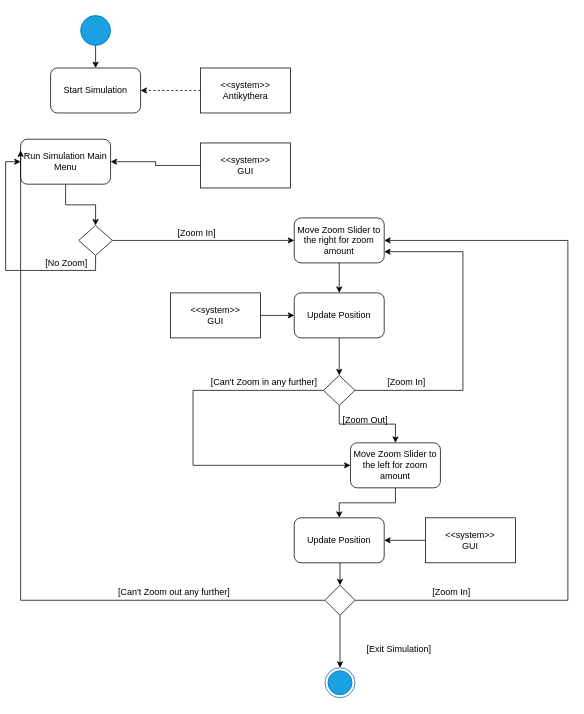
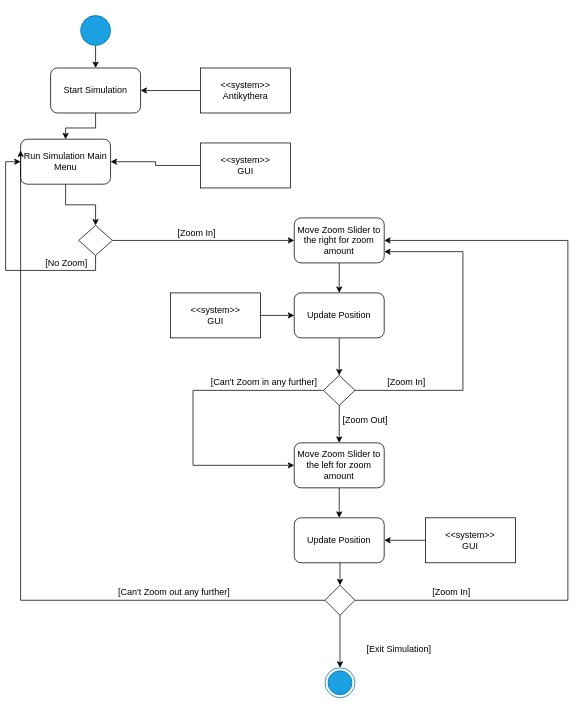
  <mxCell id="0" />
  <mxCell id="1" parent="0" />
  <mxCell id="2" style="edgeStyle=orthogonalEdgeStyle;rounded=0;orthogonalLoop=1;jettySize=auto;html=1;exitX=0.5;exitY=1;exitDx=0;exitDy=0;entryX=0.5;entryY=0;entryDx=0;entryDy=0;" edge="1" parent="1" source="3" target="5"><mxGeometry relative="1" as="geometry" /></mxCell>
  <mxCell id="3" value="" style="ellipse;whiteSpace=wrap;html=1;aspect=fixed;fillColor=#1ba1e2;strokeColor=#006EAF;fontColor=#ffffff;" vertex="1" parent="1"><mxGeometry x="100" y="20" width="40" height="40" as="geometry" /></mxCell>
+ <mxCell id="4" style="edgeStyle=orthogonalEdgeStyle;rounded=0;orthogonalLoop=1;jettySize=auto;html=1;exitX=0.5;exitY=1;exitDx=0;exitDy=0;entryX=0.5;entryY=0;entryDx=0;entryDy=0;" edge="1" parent="1" source="5" target="9"><mxGeometry relative="1" as="geometry" /></mxCell>
  <mxCell id="5" value="Start Simulation" style="rounded=1;whiteSpace=wrap;html=1;" vertex="1" parent="1"><mxGeometry x="60" y="90" width="120" height="60" as="geometry" /></mxCell>
- <mxCell id="6" style="edgeStyle=orthogonalEdgeStyle;rounded=0;orthogonalLoop=1;jettySize=auto;html=1;exitX=0;exitY=0.5;exitDx=0;exitDy=0;entryX=1;entryY=0.5;entryDx=0;entryDy=0;dashed=1;" edge="1" parent="1" source="7" target="5"><mxGeometry relative="1" as="geometry" /></mxCell>
+ <mxCell id="6" style="edgeStyle=orthogonalEdgeStyle;rounded=0;orthogonalLoop=1;jettySize=auto;html=1;exitX=0;exitY=0.5;exitDx=0;exitDy=0;entryX=1;entryY=0.5;entryDx=0;entryDy=0;" edge="1" parent="1" source="7" target="5"><mxGeometry relative="1" as="geometry" /></mxCell>
  <mxCell id="7" value="&amp;lt;&amp;lt;system&amp;gt;&amp;gt;&lt;br&gt;Antikythera" style="rounded=0;whiteSpace=wrap;html=1;" vertex="1" parent="1"><mxGeometry x="260" y="90" width="120" height="60" as="geometry" /></mxCell>
  <mxCell id="8" style="edgeStyle=orthogonalEdgeStyle;rounded=0;orthogonalLoop=1;jettySize=auto;html=1;exitX=0.5;exitY=1;exitDx=0;exitDy=0;entryX=0.5;entryY=0;entryDx=0;entryDy=0;" edge="1" parent="1" source="9" target="14"><mxGeometry relative="1" as="geometry" /></mxCell>
  <mxCell id="9" value="Run Simulation Main Menu" style="rounded=1;whiteSpace=wrap;html=1;" vertex="1" parent="1"><mxGeometry x="20" y="185" width="120" height="60" as="geometry" /></mxCell>
  <mxCell id="10" style="edgeStyle=orthogonalEdgeStyle;rounded=0;orthogonalLoop=1;jettySize=auto;html=1;exitX=0;exitY=0.5;exitDx=0;exitDy=0;entryX=1;entryY=0.5;entryDx=0;entryDy=0;" edge="1" parent="1" source="11" target="9"><mxGeometry relative="1" as="geometry" /></mxCell>
  <mxCell id="11" value="&amp;lt;&amp;lt;system&amp;gt;&amp;gt;&lt;br&gt;GUI" style="rounded=0;whiteSpace=wrap;html=1;" vertex="1" parent="1"><mxGeometry x="260" y="190" width="120" height="60" as="geometry" /></mxCell>
  <mxCell id="12" style="edgeStyle=orthogonalEdgeStyle;rounded=0;orthogonalLoop=1;jettySize=auto;html=1;exitX=1;exitY=0.5;exitDx=0;exitDy=0;entryX=0;entryY=0.5;entryDx=0;entryDy=0;" edge="1" parent="1" source="14" target="16"><mxGeometry relative="1" as="geometry" /></mxCell>
  <mxCell id="13" style="edgeStyle=orthogonalEdgeStyle;rounded=0;orthogonalLoop=1;jettySize=auto;html=1;exitX=0.5;exitY=1;exitDx=0;exitDy=0;entryX=0;entryY=0.5;entryDx=0;entryDy=0;" edge="1" parent="1" source="14" target="9"><mxGeometry relative="1" as="geometry" /></mxCell>
  <mxCell id="14" value="" style="rhombus;whiteSpace=wrap;html=1;" vertex="1" parent="1"><mxGeometry x="97.5" y="300" width="45" height="40" as="geometry" /></mxCell>
  <mxCell id="15" style="edgeStyle=orthogonalEdgeStyle;rounded=0;orthogonalLoop=1;jettySize=auto;html=1;exitX=0.5;exitY=1;exitDx=0;exitDy=0;entryX=0.5;entryY=0;entryDx=0;entryDy=0;" edge="1" parent="1" source="16" target="20"><mxGeometry relative="1" as="geometry" /></mxCell>
  <mxCell id="16" value="Move Zoom Slider to the right for zoom amount" style="rounded=1;whiteSpace=wrap;html=1;" vertex="1" parent="1"><mxGeometry x="385" y="290" width="120" height="60" as="geometry" /></mxCell>
  <mxCell id="17" value="[Zoom In]" style="text;html=1;strokeColor=none;fillColor=none;align=center;verticalAlign=middle;whiteSpace=wrap;rounded=0;" vertex="1" parent="1"><mxGeometry x="220" y="300" width="70" height="20" as="geometry" /></mxCell>
  <mxCell id="18" value="[No Zoom]" style="text;html=1;strokeColor=none;fillColor=none;align=center;verticalAlign=middle;whiteSpace=wrap;rounded=0;" vertex="1" parent="1"><mxGeometry x="50" y="340" width="62.5" height="20" as="geometry" /></mxCell>
  <mxCell id="19" style="edgeStyle=orthogonalEdgeStyle;rounded=0;orthogonalLoop=1;jettySize=auto;html=1;exitX=0.5;exitY=1;exitDx=0;exitDy=0;entryX=0.5;entryY=0;entryDx=0;entryDy=0;" edge="1" parent="1" source="20" target="26"><mxGeometry relative="1" as="geometry" /></mxCell>
  <mxCell id="20" value="Update Position" style="rounded=1;whiteSpace=wrap;html=1;" vertex="1" parent="1"><mxGeometry x="385" y="390" width="120" height="60" as="geometry" /></mxCell>
  <mxCell id="21" style="edgeStyle=orthogonalEdgeStyle;rounded=0;orthogonalLoop=1;jettySize=auto;html=1;exitX=1;exitY=0.5;exitDx=0;exitDy=0;entryX=0;entryY=0.5;entryDx=0;entryDy=0;" edge="1" parent="1" source="22" target="20"><mxGeometry relative="1" as="geometry" /></mxCell>
  <mxCell id="22" value="&amp;lt;&amp;lt;system&amp;gt;&amp;gt;&lt;br&gt;GUI" style="rounded=0;whiteSpace=wrap;html=1;" vertex="1" parent="1"><mxGeometry x="220" y="390" width="120" height="60" as="geometry" /></mxCell>
  <mxCell id="23" style="edgeStyle=orthogonalEdgeStyle;rounded=0;orthogonalLoop=1;jettySize=auto;html=1;exitX=1;exitY=0.5;exitDx=0;exitDy=0;entryX=1;entryY=0.75;entryDx=0;entryDy=0;" edge="1" parent="1" source="26" target="16"><mxGeometry relative="1" as="geometry"><mxPoint x="540" y="320" as="targetPoint" /><Array as="points"><mxPoint x="610" y="520" /><mxPoint x="610" y="335" /></Array></mxGeometry></mxCell>
  <mxCell id="24" style="edgeStyle=orthogonalEdgeStyle;rounded=0;orthogonalLoop=1;jettySize=auto;html=1;exitX=0.5;exitY=1;exitDx=0;exitDy=0;" edge="1" parent="1" source="26" target="29"><mxGeometry relative="1" as="geometry" /></mxCell>
  <mxCell id="25" style="edgeStyle=orthogonalEdgeStyle;rounded=0;orthogonalLoop=1;jettySize=auto;html=1;exitX=0;exitY=0.5;exitDx=0;exitDy=0;entryX=0;entryY=0.5;entryDx=0;entryDy=0;" edge="1" parent="1" source="26" target="29"><mxGeometry relative="1" as="geometry"><Array as="points"><mxPoint x="250" y="520" /><mxPoint x="250" y="620" /></Array></mxGeometry></mxCell>
  <mxCell id="26" value="" style="rhombus;whiteSpace=wrap;html=1;" vertex="1" parent="1"><mxGeometry x="424" y="500" width="42" height="40" as="geometry" /></mxCell>
  <mxCell id="27" value="[Zoom In]" style="text;html=1;strokeColor=none;fillColor=none;align=center;verticalAlign=middle;whiteSpace=wrap;rounded=0;" vertex="1" parent="1"><mxGeometry x="505" y="500" width="60" height="20" as="geometry" /></mxCell>
  <mxCell id="28" style="edgeStyle=orthogonalEdgeStyle;rounded=0;orthogonalLoop=1;jettySize=auto;html=1;exitX=0.5;exitY=1;exitDx=0;exitDy=0;entryX=0.5;entryY=0;entryDx=0;entryDy=0;" edge="1" parent="1" source="29" target="32"><mxGeometry relative="1" as="geometry" /></mxCell>
- <mxCell id="29" value="&lt;span&gt;Move Zoom Slider to the left for zoom amount&lt;/span&gt;" style="rounded=1;whiteSpace=wrap;html=1;" vertex="1" parent="1"><mxGeometry x="460" y="590" width="120" height="60" as="geometry" /></mxCell>
+ <mxCell id="29" value="&lt;span&gt;Move Zoom Slider to the left for zoom amount&lt;/span&gt;" style="rounded=1;whiteSpace=wrap;html=1;" vertex="1" parent="1"><mxGeometry x="385" y="590" width="120" height="60" as="geometry" /></mxCell>
  <mxCell id="30" value="[Zoom Out]" style="text;html=1;strokeColor=none;fillColor=none;align=center;verticalAlign=middle;whiteSpace=wrap;rounded=0;" vertex="1" parent="1"><mxGeometry x="440" y="550" width="80" height="20" as="geometry" /></mxCell>
  <mxCell id="31" style="edgeStyle=orthogonalEdgeStyle;rounded=0;orthogonalLoop=1;jettySize=auto;html=1;exitX=0.5;exitY=1;exitDx=0;exitDy=0;entryX=0.5;entryY=0;entryDx=0;entryDy=0;" edge="1" parent="1" source="32" target="38"><mxGeometry relative="1" as="geometry" /></mxCell>
  <mxCell id="32" value="Update Position" style="rounded=1;whiteSpace=wrap;html=1;" vertex="1" parent="1"><mxGeometry x="385" y="690" width="120" height="60" as="geometry" /></mxCell>
  <mxCell id="33" style="edgeStyle=orthogonalEdgeStyle;rounded=0;orthogonalLoop=1;jettySize=auto;html=1;entryX=1;entryY=0.5;entryDx=0;entryDy=0;" edge="1" parent="1" source="34" target="32"><mxGeometry relative="1" as="geometry" /></mxCell>
  <mxCell id="34" value="&amp;lt;&amp;lt;system&amp;gt;&amp;gt;&lt;br&gt;GUI" style="rounded=0;whiteSpace=wrap;html=1;" vertex="1" parent="1"><mxGeometry x="560" y="690" width="120" height="60" as="geometry" /></mxCell>
  <mxCell id="35" style="edgeStyle=orthogonalEdgeStyle;rounded=0;orthogonalLoop=1;jettySize=auto;html=1;exitX=0;exitY=0.5;exitDx=0;exitDy=0;entryX=0;entryY=0.25;entryDx=0;entryDy=0;" edge="1" parent="1" source="38" target="9"><mxGeometry relative="1" as="geometry"><Array as="points"><mxPoint x="20" y="800" /><mxPoint x="20" y="205" /></Array></mxGeometry></mxCell>
  <mxCell id="36" style="edgeStyle=orthogonalEdgeStyle;rounded=0;orthogonalLoop=1;jettySize=auto;html=1;exitX=1;exitY=0.5;exitDx=0;exitDy=0;entryX=1;entryY=0.5;entryDx=0;entryDy=0;" edge="1" parent="1" source="38" target="16"><mxGeometry relative="1" as="geometry"><mxPoint x="590" y="290" as="targetPoint" /><Array as="points"><mxPoint x="750" y="800" /><mxPoint x="750" y="320" /></Array></mxGeometry></mxCell>
  <mxCell id="37" style="edgeStyle=orthogonalEdgeStyle;rounded=0;orthogonalLoop=1;jettySize=auto;html=1;exitX=0.5;exitY=1;exitDx=0;exitDy=0;entryX=0.5;entryY=0;entryDx=0;entryDy=0;" edge="1" parent="1" source="38" target="42"><mxGeometry relative="1" as="geometry" /></mxCell>
  <mxCell id="38" value="" style="rhombus;whiteSpace=wrap;html=1;" vertex="1" parent="1"><mxGeometry x="426" y="780" width="40" height="40" as="geometry" /></mxCell>
  <mxCell id="39" value="[Can't Zoom in any further]" style="text;html=1;strokeColor=none;fillColor=none;align=center;verticalAlign=middle;whiteSpace=wrap;rounded=0;" vertex="1" parent="1"><mxGeometry x="260" y="500" width="170" height="20" as="geometry" /></mxCell>
  <mxCell id="40" value="[Can't Zoom out any further]" style="text;html=1;strokeColor=none;fillColor=none;align=center;verticalAlign=middle;whiteSpace=wrap;rounded=0;" vertex="1" parent="1"><mxGeometry x="140" y="780" width="170" height="20" as="geometry" /></mxCell>
  <mxCell id="41" value="[Zoom In]" style="text;html=1;strokeColor=none;fillColor=none;align=center;verticalAlign=middle;whiteSpace=wrap;rounded=0;" vertex="1" parent="1"><mxGeometry x="560" y="780" width="70" height="20" as="geometry" /></mxCell>
  <mxCell id="42" value="" style="ellipse;html=1;shape=endState;fillColor=#1ba1e2;strokeColor=#006EAF;fontColor=#ffffff;" vertex="1" parent="1"><mxGeometry x="426" y="890" width="40" height="40" as="geometry" /></mxCell>
  <mxCell id="43" value="[Exit Simulation]" style="text;html=1;strokeColor=none;fillColor=none;align=center;verticalAlign=middle;whiteSpace=wrap;rounded=0;" vertex="1" parent="1"><mxGeometry x="475" y="855" width="100" height="20" as="geometry" /></mxCell>
